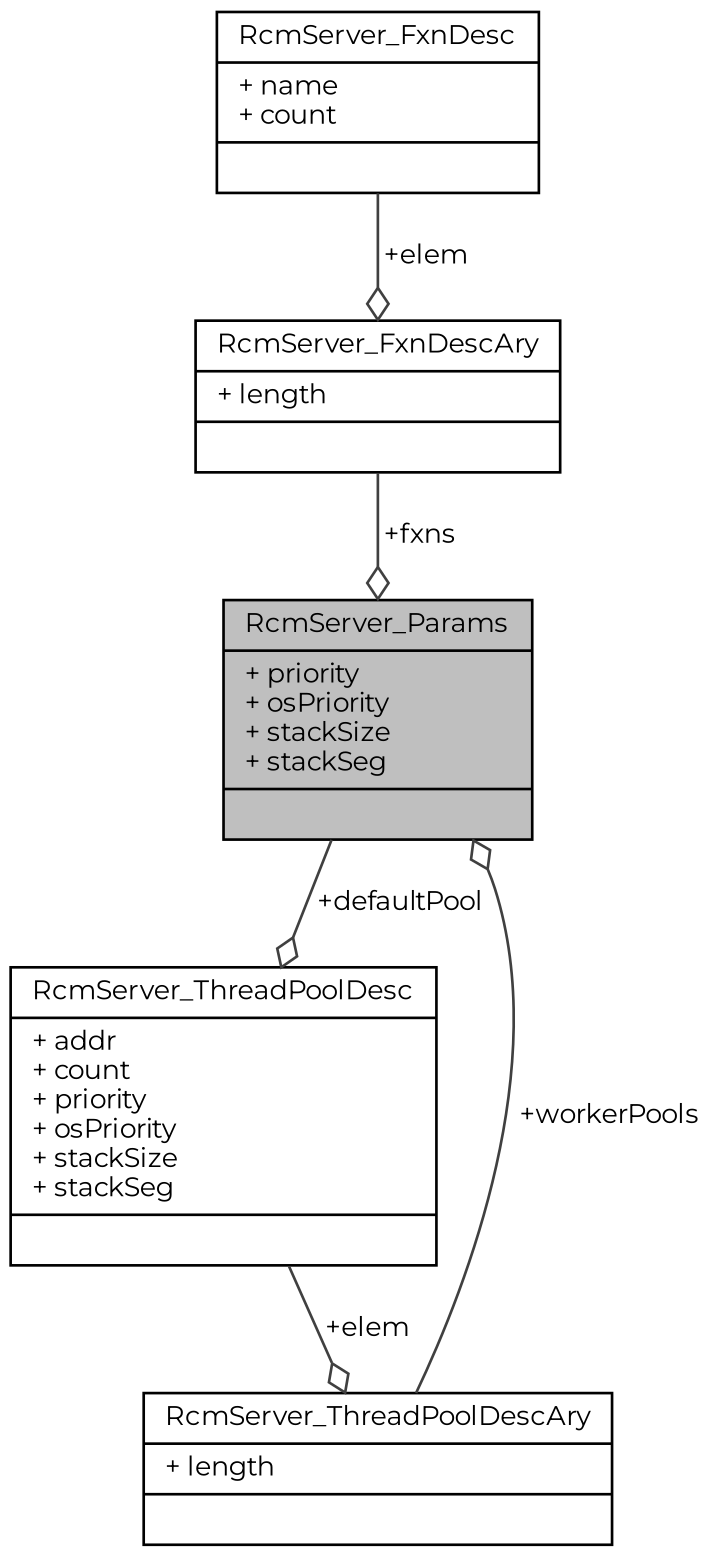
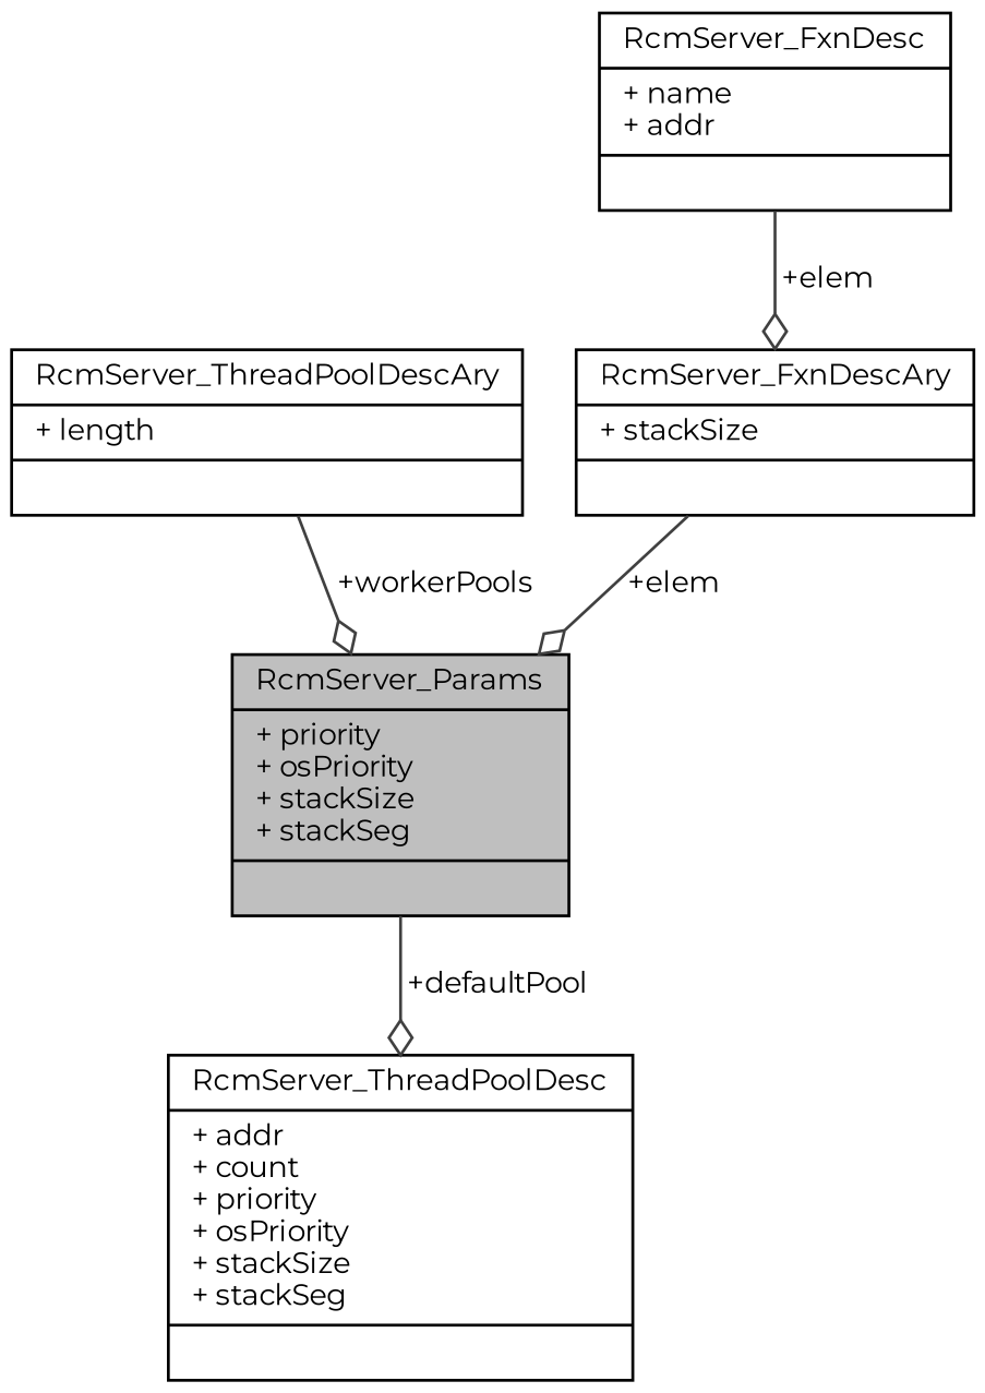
  digraph {
    fontname=Montserrat
    node [color=black fillcolor=white fontname=Montserrat fontsize=10 shape=record style=filled]
    edge [arrowhead=odiamond color=grey25 fontname=Montserrat fontsize=10 labelfontname=Helvetica labelfontsize=10 style=solid]
    n1 [fillcolor=grey75 fontcolor=black height=0.2 label="{RcmServer_Params\n|+ priority\l+ osPriority\l+ stackSize\l+ stackSeg\l|}" width=0.4]
    n2 [height=0.2 label="{RcmServer_ThreadPoolDesc\n|+ addr\l+ count\l+ priority\l+ osPriority\l+ stackSize\l+ stackSeg\l|}" width=0.4]
    n3 [height=0.2 label="{RcmServer_ThreadPoolDescAry\n|+ length\l|}" width=0.4]
-   n4 [height=0.2 label="{RcmServer_FxnDescAry\n|+ length\l|}" width=0.4]
-   n5 [height=0.2 label="{RcmServer_FxnDesc\n|+ name\l+ count\l|}" width=0.4]
+   n4 [height=0.2 label="{RcmServer_FxnDescAry\n|+ stackSize\l|}" width=0.4]
+   n5 [height=0.2 label="{RcmServer_FxnDesc\n|+ name\l+ addr\l|}" width=0.4]
    n1 -> n2 [label=" +defaultPool"]
-   n2 -> n3 [label=" +elem"]
    n3 -> n1 [label=" +workerPools"]
-   n4 -> n1 [label=" +fxns"]
+   n4 -> n1 [label=" +elem"]
    n5 -> n4 [label=" +elem"]
  }
